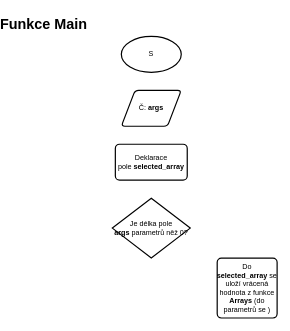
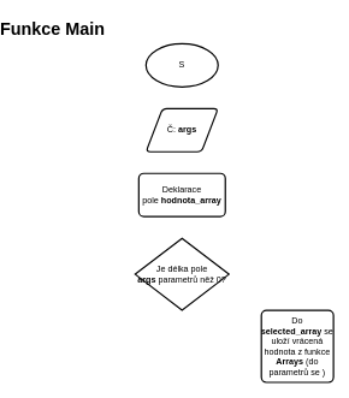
  <mxCell id="0" />
  <mxCell id="1" parent="0" />
  <mxCell id="2" value="Funkce Main" style="text;strokeColor=none;fillColor=none;html=1;fontSize=24;fontStyle=1;verticalAlign=middle;align=center;" vertex="1" parent="1"><mxGeometry x="20" width="100" height="40" as="geometry" y="20" /></mxCell>
  <mxCell id="3" value="S" style="strokeWidth=2;html=1;shape=mxgraph.flowchart.start_1;whiteSpace=wrap;" vertex="1" parent="1"><mxGeometry x="200" y="60" width="100" height="60" as="geometry" /></mxCell>
  <mxCell id="4" value="Č: &lt;b&gt;args&lt;/b&gt;" style="shape=parallelogram;html=1;strokeWidth=2;perimeter=parallelogramPerimeter;whiteSpace=wrap;rounded=1;arcSize=12;size=0.23;" vertex="1" parent="1"><mxGeometry x="200" y="150" width="100" height="60" as="geometry" /></mxCell>
- <mxCell id="5" value="Deklarace pole&amp;nbsp;&lt;b&gt;selected_array&lt;/b&gt;" style="rounded=1;whiteSpace=wrap;html=1;absoluteArcSize=1;arcSize=14;strokeWidth=2;" vertex="1" parent="1"><mxGeometry x="190" y="240" width="120" height="60" as="geometry" /></mxCell>
+ <mxCell id="5" value="Deklarace pole&amp;nbsp;&lt;b&gt;hodnota_array&lt;/b&gt;" style="rounded=1;whiteSpace=wrap;html=1;absoluteArcSize=1;arcSize=14;strokeWidth=2;" vertex="1" parent="1"><mxGeometry x="190" y="240" width="120" height="60" as="geometry" /></mxCell>
  <mxCell id="6" value="Je délka pole &lt;b&gt;args&lt;/b&gt;&amp;nbsp;parametrů něž 0?" style="strokeWidth=2;html=1;shape=mxgraph.flowchart.decision;whiteSpace=wrap;" vertex="1" parent="1"><mxGeometry x="185" y="330" width="130" height="100" as="geometry" /></mxCell>
  <mxCell id="7" value="Do &lt;b&gt;selected_array&lt;/b&gt;&amp;nbsp;se uloží vrácená hodnota z funkce &lt;b&gt;Arrays&lt;/b&gt;&amp;nbsp;(do parametrů se )" style="rounded=1;whiteSpace=wrap;html=1;absoluteArcSize=1;arcSize=14;strokeWidth=2;" vertex="1" parent="1"><mxGeometry x="360" y="430" width="100" height="100" as="geometry" /></mxCell>
